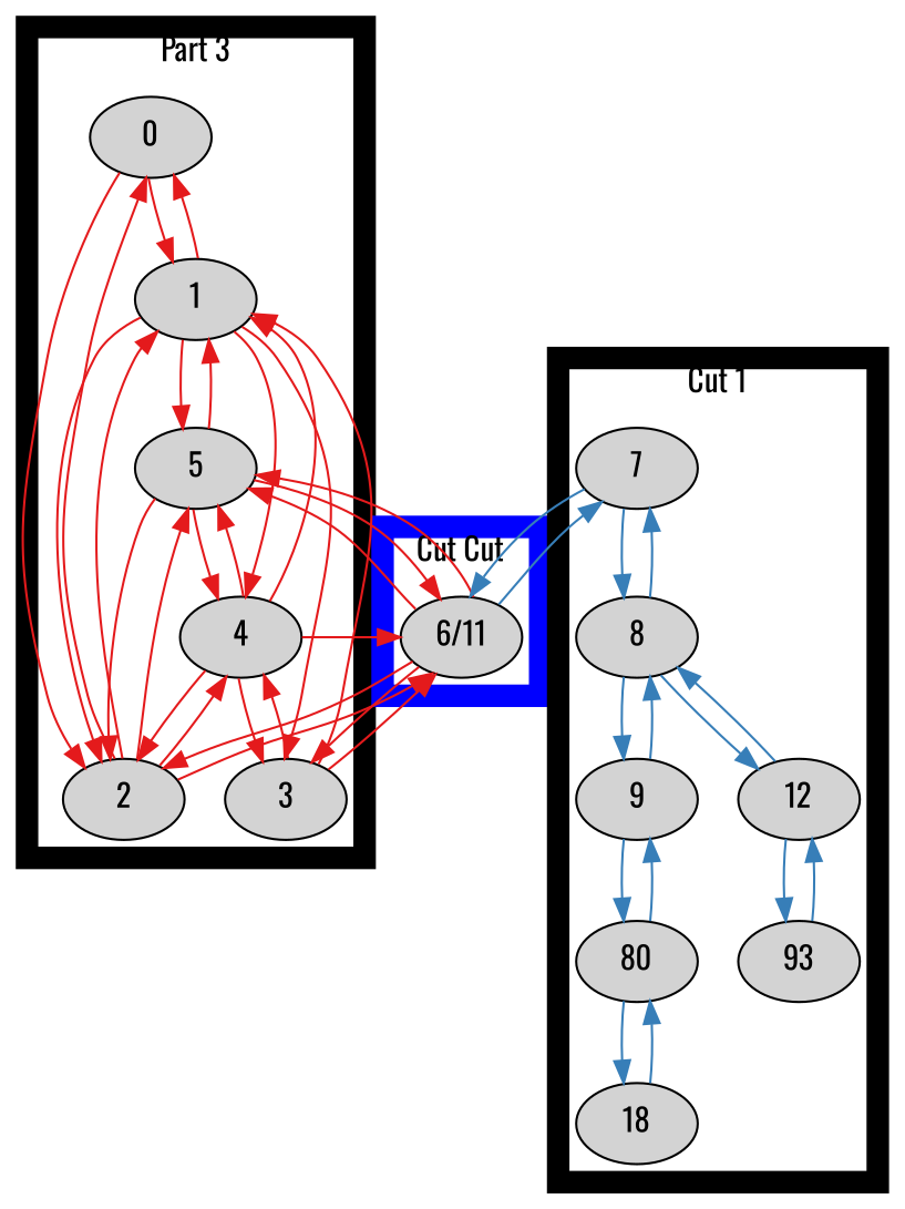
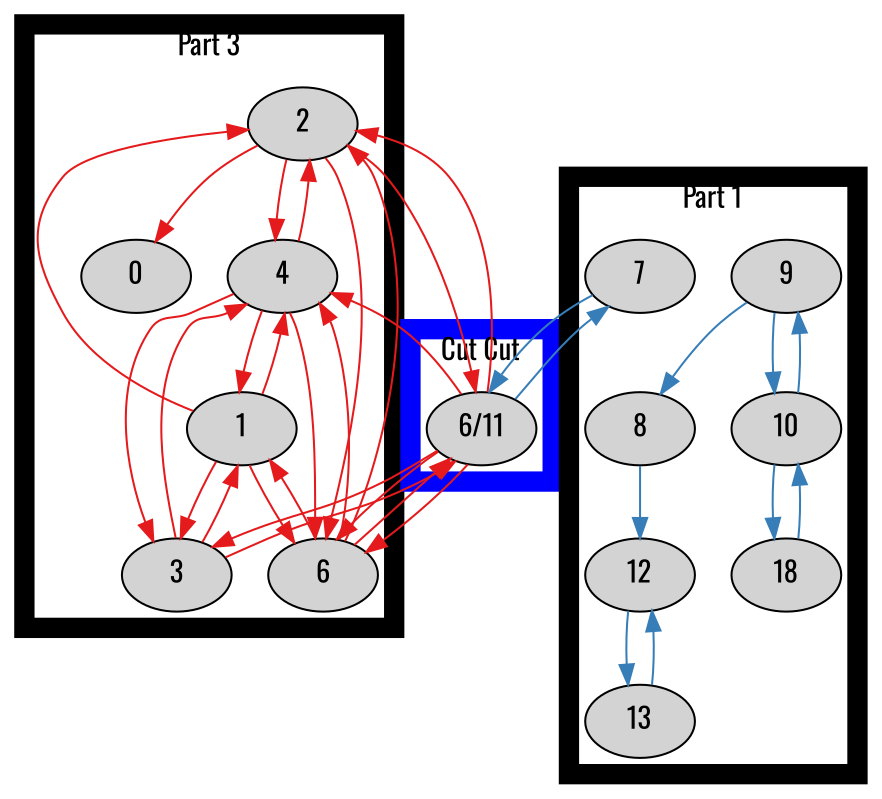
  digraph {
    fontname=Oswald
    node [fontname=Oswald line=10 style=filled]
    edge [color="/set19/1" fontname=Oswald]
    0
    1
    2
    3
    4
-   5
+   5 [label=6]
    n7 [label="6/11" line=""]
    7
    8
    9
-   10 [label=80]
+   10
    n12 [label=18]
    12
-   13 [label=93]
+   13
    subgraph cluster_1 {
      label="Part 3"
      penwidth=10
      0
      1
      2
      3
      4
      5
    }
    subgraph cluster_2 {
      color=blue
      label="Cut Cut"
      penwidth=10
      n7
    }
    subgraph cluster_3 {
-     label="Cut 1"
+     label="Part 1"
      penwidth=10
      7
      8
      9
      10
      n12
      12
      13
    }
-   0 -> 1
-   0 -> 2
-   1 -> 0
    1 -> 2
    1 -> 3
    1 -> 4
    1 -> 5
    2 -> 0
-   2 -> 1
    2 -> 4
    2 -> 5
    2 -> n7
    3 -> 1
    3 -> 4
    3 -> n7
    4 -> 1
    4 -> 2
    4 -> 3
    4 -> 5
-   4 -> n7
+   n7 -> 4
    5 -> 1
    5 -> 2
    5 -> 4
    5 -> n7
    n7 -> 2
    n7 -> 3
    n7 -> 5
    n7 -> 5
    n7 -> 7 [color="/set19/2"]
    7 -> n7 [color="/set19/2"]
-   7 -> 8 [color="/set19/2"]
-   8 -> 7 [color="/set19/2"]
-   8 -> 9 [color="/set19/2"]
    8 -> 12 [color="/set19/2"]
    9 -> 8 [color="/set19/2"]
    9 -> 10 [color="/set19/2"]
    10 -> 9 [color="/set19/2"]
    10 -> n12 [color="/set19/2"]
    n12 -> 10 [color="/set19/2"]
-   12 -> 8 [color="/set19/2"]
    12 -> 13 [color="/set19/2"]
    13 -> 12 [color="/set19/2"]
  }
